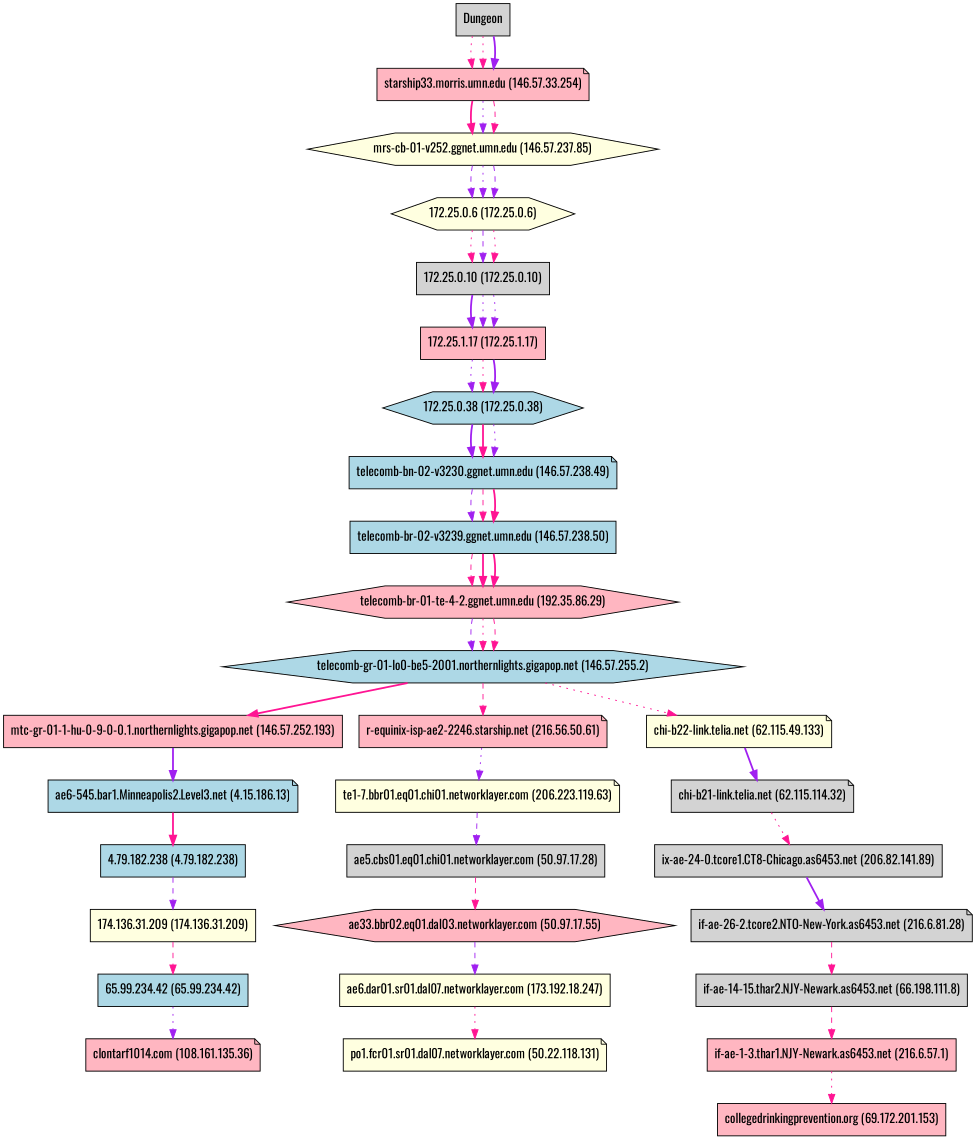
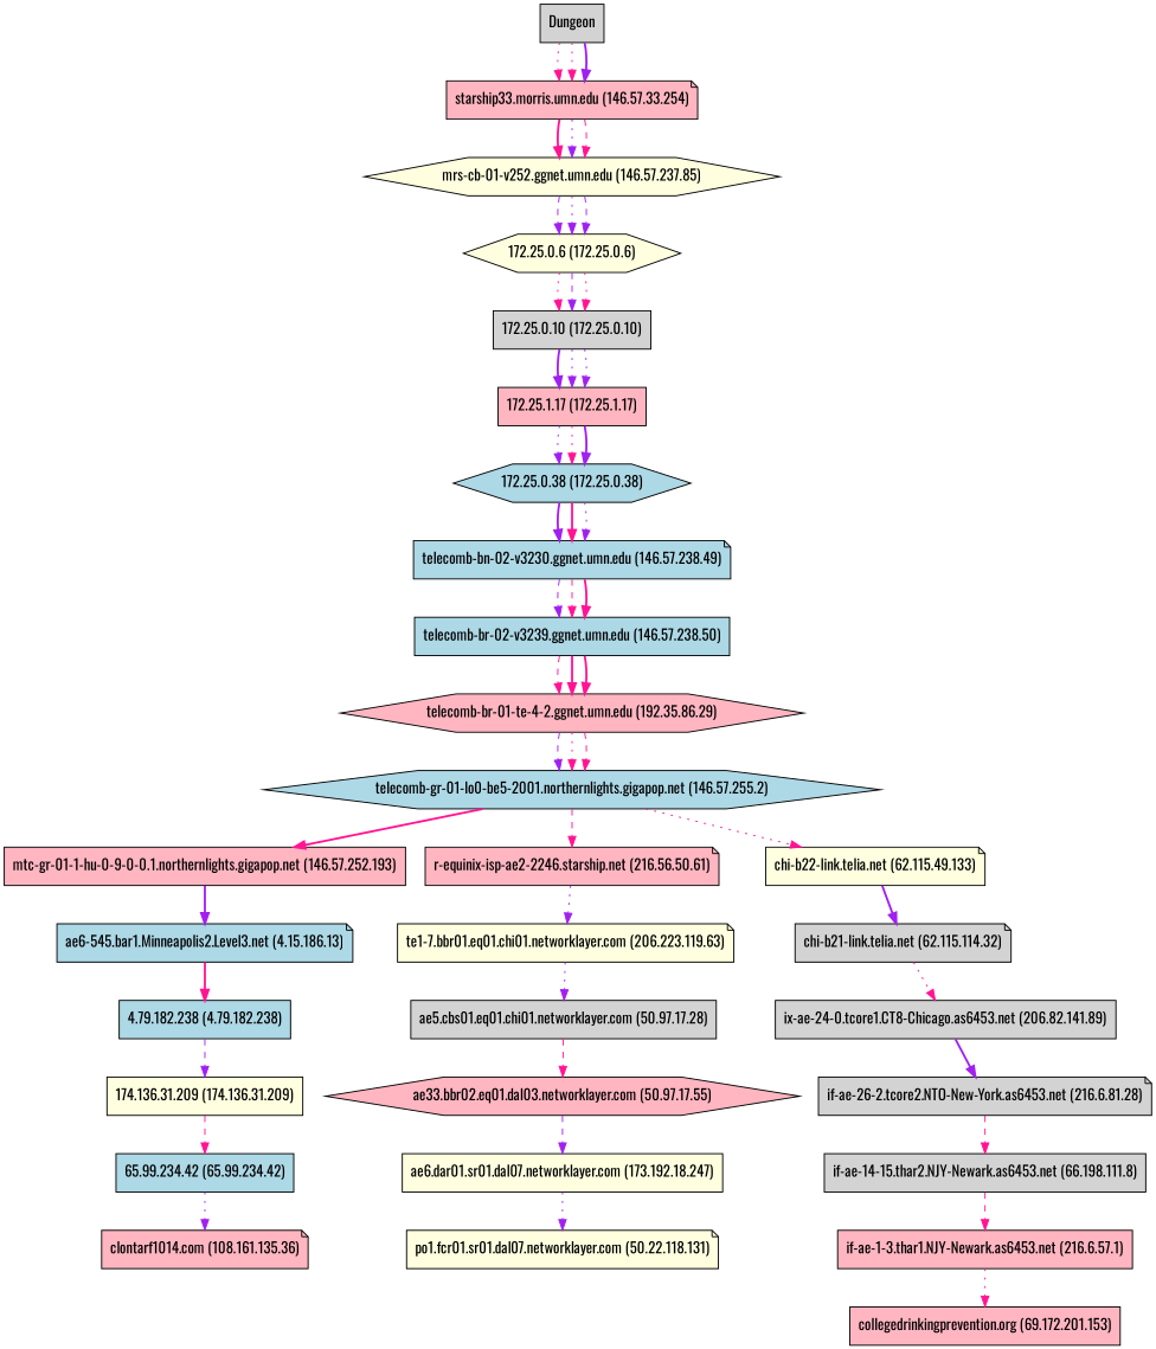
  digraph {
    fontname=Oswald
    node [fillcolor=lightpink fontname=Oswald shape=box style=filled]
    edge [color=deeppink fontname=Oswald style=dotted]
    Dungeon [fillcolor=lightgrey]
    "starship33.morris.umn.edu (146.57.33.254)" [shape=note]
    "mrs-cb-01-v252.ggnet.umn.edu (146.57.237.85)" [fillcolor=lightyellow shape=hexagon]
    "172.25.0.6 (172.25.0.6)" [fillcolor=lightyellow shape=hexagon]
    "172.25.0.10 (172.25.0.10)" [fillcolor=lightgrey]
    "172.25.1.17 (172.25.1.17)"
    "172.25.0.38 (172.25.0.38)" [fillcolor=lightblue shape=hexagon]
    "telecomb-bn-02-v3230.ggnet.umn.edu (146.57.238.49)" [fillcolor=lightblue shape=note]
    "telecomb-br-02-v3239.ggnet.umn.edu (146.57.238.50)" [fillcolor=lightblue]
    "telecomb-br-01-te-4-2.ggnet.umn.edu (192.35.86.29)" [shape=hexagon]
    "telecomb-gr-01-lo0-be5-2001.northernlights.gigapop.net (146.57.255.2)" [fillcolor=lightblue shape=hexagon]
    "mtc-gr-01-1-hu-0-9-0-0.1.northernlights.gigapop.net (146.57.252.193)"
    n13 [label="r-equinix-isp-ae2-2246.starship.net (216.56.50.61)" shape=note]
    "chi-b22-link.telia.net (62.115.49.133)" [fillcolor=lightyellow shape=note]
    "ae6-545.bar1.Minneapolis2.Level3.net (4.15.186.13)" [fillcolor=lightblue shape=note]
    "te1-7.bbr01.eq01.chi01.networklayer.com (206.223.119.63)" [fillcolor=lightyellow shape=note]
    "chi-b21-link.telia.net (62.115.114.32)" [fillcolor=lightgrey shape=note]
    "4.79.182.238 (4.79.182.238)" [fillcolor=lightblue]
    "174.136.31.209 (174.136.31.209)" [fillcolor=lightyellow]
    "65.99.234.42 (65.99.234.42)" [fillcolor=lightblue]
    "clontarf1014.com (108.161.135.36)" [shape=note]
    "ae5.cbs01.eq01.chi01.networklayer.com (50.97.17.28)" [fillcolor=lightgrey]
    "ae33.bbr02.eq01.dal03.networklayer.com (50.97.17.55)" [shape=hexagon]
    "ae6.dar01.sr01.dal07.networklayer.com (173.192.18.247)" [fillcolor=lightyellow]
    "po1.fcr01.sr01.dal07.networklayer.com (50.22.118.131)" [fillcolor=lightyellow shape=note]
    "ix-ae-24-0.tcore1.CT8-Chicago.as6453.net (206.82.141.89)" [fillcolor=lightgrey]
    "if-ae-26-2.tcore2.NTO-New-York.as6453.net (216.6.81.28)" [fillcolor=lightgrey shape=note]
    "if-ae-14-15.thar2.NJY-Newark.as6453.net (66.198.111.8)" [fillcolor=lightgrey]
    "if-ae-1-3.thar1.NJY-Newark.as6453.net (216.6.57.1)"
    "collegedrinkingprevention.org (69.172.201.153)"
    Dungeon -> "starship33.morris.umn.edu (146.57.33.254)"
    Dungeon -> "starship33.morris.umn.edu (146.57.33.254)"
    Dungeon -> "starship33.morris.umn.edu (146.57.33.254)" [color=purple style=bold]
    "starship33.morris.umn.edu (146.57.33.254)" -> "mrs-cb-01-v252.ggnet.umn.edu (146.57.237.85)" [style=bold]
    "starship33.morris.umn.edu (146.57.33.254)" -> "mrs-cb-01-v252.ggnet.umn.edu (146.57.237.85)" [color=purple]
    "starship33.morris.umn.edu (146.57.33.254)" -> "mrs-cb-01-v252.ggnet.umn.edu (146.57.237.85)" [style=dashed]
    "mrs-cb-01-v252.ggnet.umn.edu (146.57.237.85)" -> "172.25.0.6 (172.25.0.6)" [color=purple style=dashed]
    "mrs-cb-01-v252.ggnet.umn.edu (146.57.237.85)" -> "172.25.0.6 (172.25.0.6)" [color=purple]
    "mrs-cb-01-v252.ggnet.umn.edu (146.57.237.85)" -> "172.25.0.6 (172.25.0.6)" [color=purple style=dashed]
    "172.25.0.6 (172.25.0.6)" -> "172.25.0.10 (172.25.0.10)"
    "172.25.0.6 (172.25.0.6)" -> "172.25.0.10 (172.25.0.10)" [color=purple style=dashed]
    "172.25.0.6 (172.25.0.6)" -> "172.25.0.10 (172.25.0.10)"
    "172.25.0.10 (172.25.0.10)" -> "172.25.1.17 (172.25.1.17)" [color=purple style=bold]
    "172.25.0.10 (172.25.0.10)" -> "172.25.1.17 (172.25.1.17)" [color=purple]
    "172.25.0.10 (172.25.0.10)" -> "172.25.1.17 (172.25.1.17)" [color=purple]
    "172.25.1.17 (172.25.1.17)" -> "172.25.0.38 (172.25.0.38)" [color=purple]
    "172.25.1.17 (172.25.1.17)" -> "172.25.0.38 (172.25.0.38)"
    "172.25.1.17 (172.25.1.17)" -> "172.25.0.38 (172.25.0.38)" [color=purple style=bold]
    "172.25.0.38 (172.25.0.38)" -> "telecomb-bn-02-v3230.ggnet.umn.edu (146.57.238.49)" [color=purple style=bold]
    "172.25.0.38 (172.25.0.38)" -> "telecomb-bn-02-v3230.ggnet.umn.edu (146.57.238.49)" [style=bold]
    "172.25.0.38 (172.25.0.38)" -> "telecomb-bn-02-v3230.ggnet.umn.edu (146.57.238.49)" [color=purple]
    "telecomb-bn-02-v3230.ggnet.umn.edu (146.57.238.49)" -> "telecomb-br-02-v3239.ggnet.umn.edu (146.57.238.50)" [color=purple style=dashed]
    "telecomb-bn-02-v3230.ggnet.umn.edu (146.57.238.49)" -> "telecomb-br-02-v3239.ggnet.umn.edu (146.57.238.50)" [style=dashed]
    "telecomb-bn-02-v3230.ggnet.umn.edu (146.57.238.49)" -> "telecomb-br-02-v3239.ggnet.umn.edu (146.57.238.50)" [style=bold]
    "telecomb-br-02-v3239.ggnet.umn.edu (146.57.238.50)" -> "telecomb-br-01-te-4-2.ggnet.umn.edu (192.35.86.29)" [style=dashed]
    "telecomb-br-02-v3239.ggnet.umn.edu (146.57.238.50)" -> "telecomb-br-01-te-4-2.ggnet.umn.edu (192.35.86.29)" [style=bold]
    "telecomb-br-02-v3239.ggnet.umn.edu (146.57.238.50)" -> "telecomb-br-01-te-4-2.ggnet.umn.edu (192.35.86.29)" [style=bold]
    "telecomb-br-01-te-4-2.ggnet.umn.edu (192.35.86.29)" -> "telecomb-gr-01-lo0-be5-2001.northernlights.gigapop.net (146.57.255.2)" [color=purple style=dashed]
    "telecomb-br-01-te-4-2.ggnet.umn.edu (192.35.86.29)" -> "telecomb-gr-01-lo0-be5-2001.northernlights.gigapop.net (146.57.255.2)"
    "telecomb-br-01-te-4-2.ggnet.umn.edu (192.35.86.29)" -> "telecomb-gr-01-lo0-be5-2001.northernlights.gigapop.net (146.57.255.2)" [style=dashed]
    "telecomb-gr-01-lo0-be5-2001.northernlights.gigapop.net (146.57.255.2)" -> "mtc-gr-01-1-hu-0-9-0-0.1.northernlights.gigapop.net (146.57.252.193)" [style=bold]
    "telecomb-gr-01-lo0-be5-2001.northernlights.gigapop.net (146.57.255.2)" -> n13 [style=dashed]
    "telecomb-gr-01-lo0-be5-2001.northernlights.gigapop.net (146.57.255.2)" -> "chi-b22-link.telia.net (62.115.49.133)"
    "mtc-gr-01-1-hu-0-9-0-0.1.northernlights.gigapop.net (146.57.252.193)" -> "ae6-545.bar1.Minneapolis2.Level3.net (4.15.186.13)" [color=purple style=bold]
    n13 -> "te1-7.bbr01.eq01.chi01.networklayer.com (206.223.119.63)" [color=purple]
    "chi-b22-link.telia.net (62.115.49.133)" -> "chi-b21-link.telia.net (62.115.114.32)" [color=purple style=bold]
    "ae6-545.bar1.Minneapolis2.Level3.net (4.15.186.13)" -> "4.79.182.238 (4.79.182.238)" [style=bold]
-   "te1-7.bbr01.eq01.chi01.networklayer.com (206.223.119.63)" -> "ae5.cbs01.eq01.chi01.networklayer.com (50.97.17.28)" [color=purple style=dashed]
+   "te1-7.bbr01.eq01.chi01.networklayer.com (206.223.119.63)" -> "ae5.cbs01.eq01.chi01.networklayer.com (50.97.17.28)" [color=purple]
    "chi-b21-link.telia.net (62.115.114.32)" -> "ix-ae-24-0.tcore1.CT8-Chicago.as6453.net (206.82.141.89)"
    "4.79.182.238 (4.79.182.238)" -> "174.136.31.209 (174.136.31.209)" [color=purple style=dashed]
    "174.136.31.209 (174.136.31.209)" -> "65.99.234.42 (65.99.234.42)" [style=dashed]
    "65.99.234.42 (65.99.234.42)" -> "clontarf1014.com (108.161.135.36)" [color=purple]
    "ae5.cbs01.eq01.chi01.networklayer.com (50.97.17.28)" -> "ae33.bbr02.eq01.dal03.networklayer.com (50.97.17.55)" [style=dashed]
    "ae33.bbr02.eq01.dal03.networklayer.com (50.97.17.55)" -> "ae6.dar01.sr01.dal07.networklayer.com (173.192.18.247)" [color=purple style=dashed]
-   "ae6.dar01.sr01.dal07.networklayer.com (173.192.18.247)" -> "po1.fcr01.sr01.dal07.networklayer.com (50.22.118.131)"
+   "ae6.dar01.sr01.dal07.networklayer.com (173.192.18.247)" -> "po1.fcr01.sr01.dal07.networklayer.com (50.22.118.131)" [color=purple]
    "ix-ae-24-0.tcore1.CT8-Chicago.as6453.net (206.82.141.89)" -> "if-ae-26-2.tcore2.NTO-New-York.as6453.net (216.6.81.28)" [color=purple style=bold]
    "if-ae-26-2.tcore2.NTO-New-York.as6453.net (216.6.81.28)" -> "if-ae-14-15.thar2.NJY-Newark.as6453.net (66.198.111.8)" [style=dashed]
    "if-ae-14-15.thar2.NJY-Newark.as6453.net (66.198.111.8)" -> "if-ae-1-3.thar1.NJY-Newark.as6453.net (216.6.57.1)" [style=dashed]
    "if-ae-1-3.thar1.NJY-Newark.as6453.net (216.6.57.1)" -> "collegedrinkingprevention.org (69.172.201.153)"
  }
